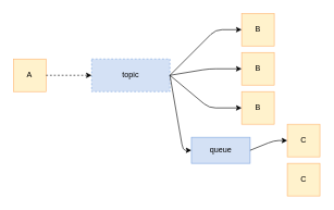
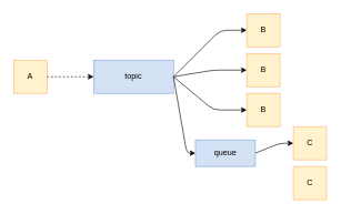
  <mxCell id="0" />
  <mxCell id="1" parent="0" />
  <mxCell id="2" value="B" style="whiteSpace=wrap;html=1;aspect=fixed;fillColor=#FFF2CC;strokeColor=#FFB570;" parent="1" vertex="1"><mxGeometry x="370" y="140" width="50" height="50" as="geometry" /></mxCell>
  <mxCell id="3" value="B" style="whiteSpace=wrap;html=1;aspect=fixed;fillColor=#FFF2CC;strokeColor=#FFB570;" parent="1" vertex="1"><mxGeometry x="370" y="80" width="50" height="50" as="geometry" /></mxCell>
  <mxCell id="4" value="A" style="whiteSpace=wrap;html=1;aspect=fixed;fillColor=#FFF2CC;strokeColor=#FFB570;" parent="1" vertex="1"><mxGeometry x="20" y="90" width="50" height="50" as="geometry" /></mxCell>
  <mxCell id="5" value="B" style="whiteSpace=wrap;html=1;aspect=fixed;fillColor=#FFF2CC;strokeColor=#FFB570;" parent="1" vertex="1"><mxGeometry x="370" y="20" width="50" height="50" as="geometry" /></mxCell>
- <mxCell id="6" value="topic" style="rounded=0;whiteSpace=wrap;html=1;strokeColor=#7EA6E0;fillColor=#D4E1F5;dashed=1;" parent="1" vertex="1"><mxGeometry x="140" y="90" width="120" height="50" as="geometry" /></mxCell>
+ <mxCell id="6" value="topic" style="rounded=0;whiteSpace=wrap;html=1;strokeColor=#7EA6E0;fillColor=#D4E1F5;" parent="1" vertex="1"><mxGeometry x="140" y="90" width="120" height="50" as="geometry" /></mxCell>
  <mxCell id="7" value="" style="endArrow=classic;html=1;exitX=1;exitY=0.5;exitDx=0;exitDy=0;entryX=0;entryY=0.5;entryDx=0;entryDy=0;dashed=1;" parent="1" source="4" target="6" edge="1"><mxGeometry width="50" height="50" relative="1" as="geometry"><mxPoint x="20" y="260" as="sourcePoint" /><mxPoint x="70" y="210" as="targetPoint" /><Array as="points"><mxPoint x="110" y="115" /></Array></mxGeometry></mxCell>
  <mxCell id="8" value="" style="endArrow=classic;html=1;exitX=1;exitY=0.5;exitDx=0;exitDy=0;entryX=0;entryY=0.5;entryDx=0;entryDy=0;" parent="1" source="6" target="5" edge="1"><mxGeometry width="50" height="50" relative="1" as="geometry"><mxPoint x="335" y="50" as="sourcePoint" /><mxPoint x="405" y="0" as="targetPoint" /><Array as="points"><mxPoint x="330" y="45" /></Array></mxGeometry></mxCell>
  <mxCell id="9" value="C" style="whiteSpace=wrap;html=1;aspect=fixed;fillColor=#FFF2CC;strokeColor=#FFB570;" parent="1" vertex="1"><mxGeometry x="440" y="190" width="50" height="50" as="geometry" /></mxCell>
  <mxCell id="10" value="" style="endArrow=classic;html=1;exitX=1;exitY=0.5;exitDx=0;exitDy=0;entryX=0;entryY=0.5;entryDx=0;entryDy=0;" parent="1" source="6" target="3" edge="1"><mxGeometry width="50" height="50" relative="1" as="geometry"><mxPoint x="20" y="340" as="sourcePoint" /><mxPoint x="70" y="290" as="targetPoint" /><Array as="points"><mxPoint x="320" y="105" /></Array></mxGeometry></mxCell>
  <mxCell id="11" value="" style="endArrow=classic;html=1;exitX=1;exitY=0.5;exitDx=0;exitDy=0;entryX=0;entryY=0.5;entryDx=0;entryDy=0;" parent="1" source="6" target="2" edge="1"><mxGeometry width="50" height="50" relative="1" as="geometry"><mxPoint x="20" y="340" as="sourcePoint" /><mxPoint x="70" y="290" as="targetPoint" /><Array as="points"><mxPoint x="320" y="165" /></Array></mxGeometry></mxCell>
  <mxCell id="12" value="" style="endArrow=classic;html=1;exitX=1;exitY=0.5;exitDx=0;exitDy=0;entryX=0;entryY=0.5;entryDx=0;entryDy=0;" parent="1" source="6" target="13" edge="1"><mxGeometry width="50" height="50" relative="1" as="geometry"><mxPoint x="20" y="340" as="sourcePoint" /><mxPoint x="150" y="260" as="targetPoint" /><Array as="points"><mxPoint x="280" y="230" /></Array></mxGeometry></mxCell>
  <mxCell id="13" value="queue" style="rounded=0;whiteSpace=wrap;html=1;strokeColor=#7EA6E0;fillColor=#D4E1F5;" vertex="1" parent="1"><mxGeometry x="293" y="210" width="90" height="40" as="geometry" /></mxCell>
  <mxCell id="14" value="C" style="whiteSpace=wrap;html=1;aspect=fixed;fillColor=#FFF2CC;strokeColor=#FFB570;" vertex="1" parent="1"><mxGeometry x="440" y="250" width="50" height="50" as="geometry" /></mxCell>
  <mxCell id="15" value="" style="endArrow=classic;html=1;exitX=1;exitY=0.5;exitDx=0;exitDy=0;entryX=0;entryY=0.5;entryDx=0;entryDy=0;" edge="1" parent="1" source="13" target="9"><mxGeometry width="50" height="50" relative="1" as="geometry"><mxPoint x="20" y="370" as="sourcePoint" /><mxPoint x="70" y="320" as="targetPoint" /><Array as="points"><mxPoint x="420" y="215" /></Array></mxGeometry></mxCell>
